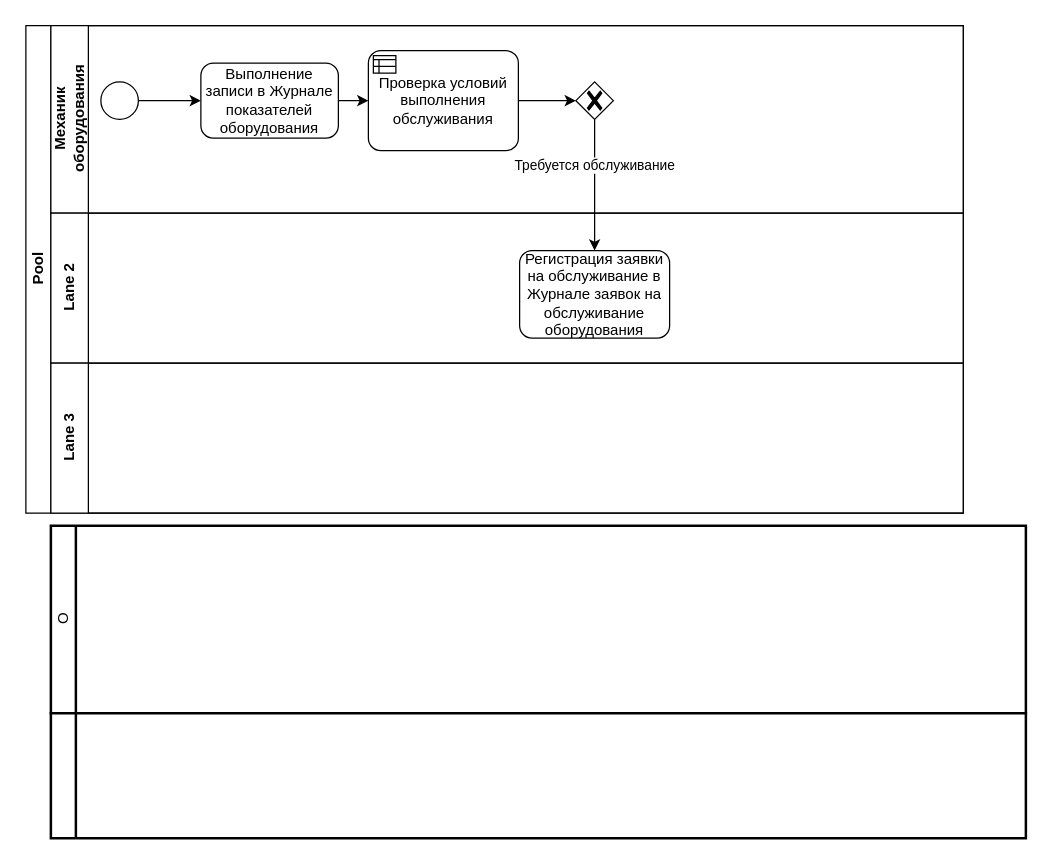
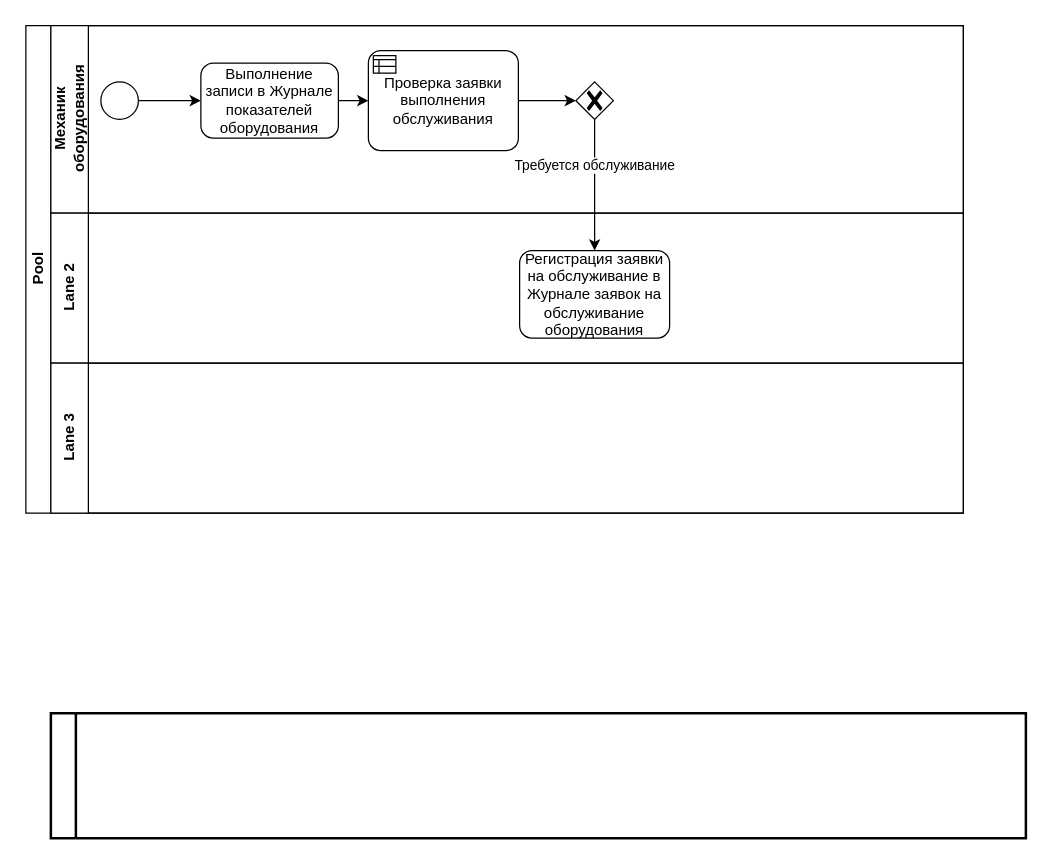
  <mxCell id="0" />
  <mxCell id="1" parent="0" />
- <mxCell id="2" value="О" style="swimlane;html=1;startSize=20;fontStyle=0;collapsible=0;horizontal=0;swimlaneLine=1;swimlaneFillColor=#ffffff;strokeWidth=2;" vertex="1" parent="1"><mxGeometry x="40" y="420" width="780" height="150" as="geometry" /></mxCell>
  <mxCell id="3" value="" style="swimlane;html=1;startSize=20;fontStyle=0;collapsible=0;horizontal=0;swimlaneLine=1;swimlaneFillColor=#ffffff;strokeWidth=2;" vertex="1" parent="1"><mxGeometry x="40" y="570" width="780" height="100" as="geometry" /></mxCell>
  <mxCell id="4" value="Pool" style="swimlane;html=1;childLayout=stackLayout;resizeParent=1;resizeParentMax=0;horizontal=0;startSize=20;horizontalStack=0;" vertex="1" parent="1"><mxGeometry x="20" y="20" width="750" height="390" as="geometry" /></mxCell>
  <mxCell id="5" value="Механик&lt;br&gt;оборудования" style="swimlane;html=1;startSize=30;horizontal=0;" vertex="1" parent="4"><mxGeometry x="20" width="730" height="150" as="geometry" /></mxCell>
  <mxCell id="6" style="edgeStyle=orthogonalEdgeStyle;rounded=0;orthogonalLoop=1;jettySize=auto;html=1;exitX=1;exitY=0.5;exitDx=0;exitDy=0;exitPerimeter=0;entryX=0;entryY=0.5;entryDx=0;entryDy=0;entryPerimeter=0;" edge="1" parent="5" source="7" target="11"><mxGeometry relative="1" as="geometry" /></mxCell>
  <mxCell id="7" value="Выполнение записи в Журнале показателей оборудования" style="points=[[0.25,0,0],[0.5,0,0],[0.75,0,0],[1,0.25,0],[1,0.5,0],[1,0.75,0],[0.75,1,0],[0.5,1,0],[0.25,1,0],[0,0.75,0],[0,0.5,0],[0,0.25,0]];shape=mxgraph.bpmn.task;whiteSpace=wrap;rectStyle=rounded;size=10;taskMarker=abstract;" vertex="1" parent="5"><mxGeometry x="120" y="30" width="110" height="60" as="geometry" /></mxCell>
  <mxCell id="8" style="edgeStyle=orthogonalEdgeStyle;rounded=0;orthogonalLoop=1;jettySize=auto;html=1;exitX=1;exitY=0.5;exitDx=0;exitDy=0;exitPerimeter=0;entryX=0;entryY=0.5;entryDx=0;entryDy=0;entryPerimeter=0;" edge="1" parent="5" source="9" target="7"><mxGeometry relative="1" as="geometry" /></mxCell>
  <mxCell id="9" value="" style="points=[[0.145,0.145,0],[0.5,0,0],[0.855,0.145,0],[1,0.5,0],[0.855,0.855,0],[0.5,1,0],[0.145,0.855,0],[0,0.5,0]];shape=mxgraph.bpmn.event;html=1;verticalLabelPosition=bottom;labelBackgroundColor=#ffffff;verticalAlign=top;align=center;perimeter=ellipsePerimeter;outlineConnect=0;aspect=fixed;outline=standard;symbol=general;" vertex="1" parent="5"><mxGeometry x="40" y="45" width="30" height="30" as="geometry" /></mxCell>
  <mxCell id="10" style="edgeStyle=orthogonalEdgeStyle;rounded=0;orthogonalLoop=1;jettySize=auto;html=1;exitX=1;exitY=0.5;exitDx=0;exitDy=0;exitPerimeter=0;entryX=0;entryY=0.5;entryDx=0;entryDy=0;entryPerimeter=0;" edge="1" parent="5" source="11" target="12"><mxGeometry relative="1" as="geometry" /></mxCell>
- <mxCell id="11" value="Проверка условий выполнения обслуживания" style="points=[[0.25,0,0],[0.5,0,0],[0.75,0,0],[1,0.25,0],[1,0.5,0],[1,0.75,0],[0.75,1,0],[0.5,1,0],[0.25,1,0],[0,0.75,0],[0,0.5,0],[0,0.25,0]];shape=mxgraph.bpmn.task;whiteSpace=wrap;rectStyle=rounded;size=10;taskMarker=businessRule;" vertex="1" parent="5"><mxGeometry x="254" y="20" width="120" height="80" as="geometry" /></mxCell>
+ <mxCell id="11" value="Проверка заявки выполнения обслуживания" style="points=[[0.25,0,0],[0.5,0,0],[0.75,0,0],[1,0.25,0],[1,0.5,0],[1,0.75,0],[0.75,1,0],[0.5,1,0],[0.25,1,0],[0,0.75,0],[0,0.5,0],[0,0.25,0]];shape=mxgraph.bpmn.task;whiteSpace=wrap;rectStyle=rounded;size=10;taskMarker=businessRule;" vertex="1" parent="5"><mxGeometry x="254" y="20" width="120" height="80" as="geometry" /></mxCell>
  <mxCell id="12" value="" style="points=[[0.25,0.25,0],[0.5,0,0],[0.75,0.25,0],[1,0.5,0],[0.75,0.75,0],[0.5,1,0],[0.25,0.75,0],[0,0.5,0]];shape=mxgraph.bpmn.gateway2;html=1;verticalLabelPosition=bottom;labelBackgroundColor=#ffffff;verticalAlign=top;align=center;perimeter=rhombusPerimeter;outlineConnect=0;outline=none;symbol=none;gwType=exclusive;" vertex="1" parent="5"><mxGeometry x="420" y="45" width="30" height="30" as="geometry" /></mxCell>
  <mxCell id="13" value="Lane 2" style="swimlane;html=1;startSize=30;horizontal=0;" vertex="1" parent="4"><mxGeometry x="20" y="150" width="730" height="120" as="geometry" /></mxCell>
  <mxCell id="14" value="Регистрация заявки на обслуживание в Журнале заявок на обслуживание оборудования" style="points=[[0.25,0,0],[0.5,0,0],[0.75,0,0],[1,0.25,0],[1,0.5,0],[1,0.75,0],[0.75,1,0],[0.5,1,0],[0.25,1,0],[0,0.75,0],[0,0.5,0],[0,0.25,0]];shape=mxgraph.bpmn.task;whiteSpace=wrap;rectStyle=rounded;size=10;taskMarker=abstract;" vertex="1" parent="13"><mxGeometry x="375" y="30" width="120" height="70" as="geometry" /></mxCell>
  <mxCell id="15" value="Lane 3" style="swimlane;html=1;startSize=30;horizontal=0;" vertex="1" parent="4"><mxGeometry x="20" y="270" width="730" height="120" as="geometry" /></mxCell>
  <mxCell id="16" style="edgeStyle=orthogonalEdgeStyle;rounded=0;orthogonalLoop=1;jettySize=auto;html=1;exitX=0.5;exitY=1;exitDx=0;exitDy=0;exitPerimeter=0;entryX=0.5;entryY=0;entryDx=0;entryDy=0;entryPerimeter=0;" edge="1" parent="4" source="12" target="14"><mxGeometry relative="1" as="geometry" /></mxCell>
  <mxCell id="17" value="Требуется обслуживание" style="edgeLabel;html=1;align=center;verticalAlign=middle;resizable=0;points=[];" vertex="1" connectable="0" parent="16"><mxGeometry x="-0.323" y="-1" relative="1" as="geometry"><mxPoint as="offset" /></mxGeometry></mxCell>
